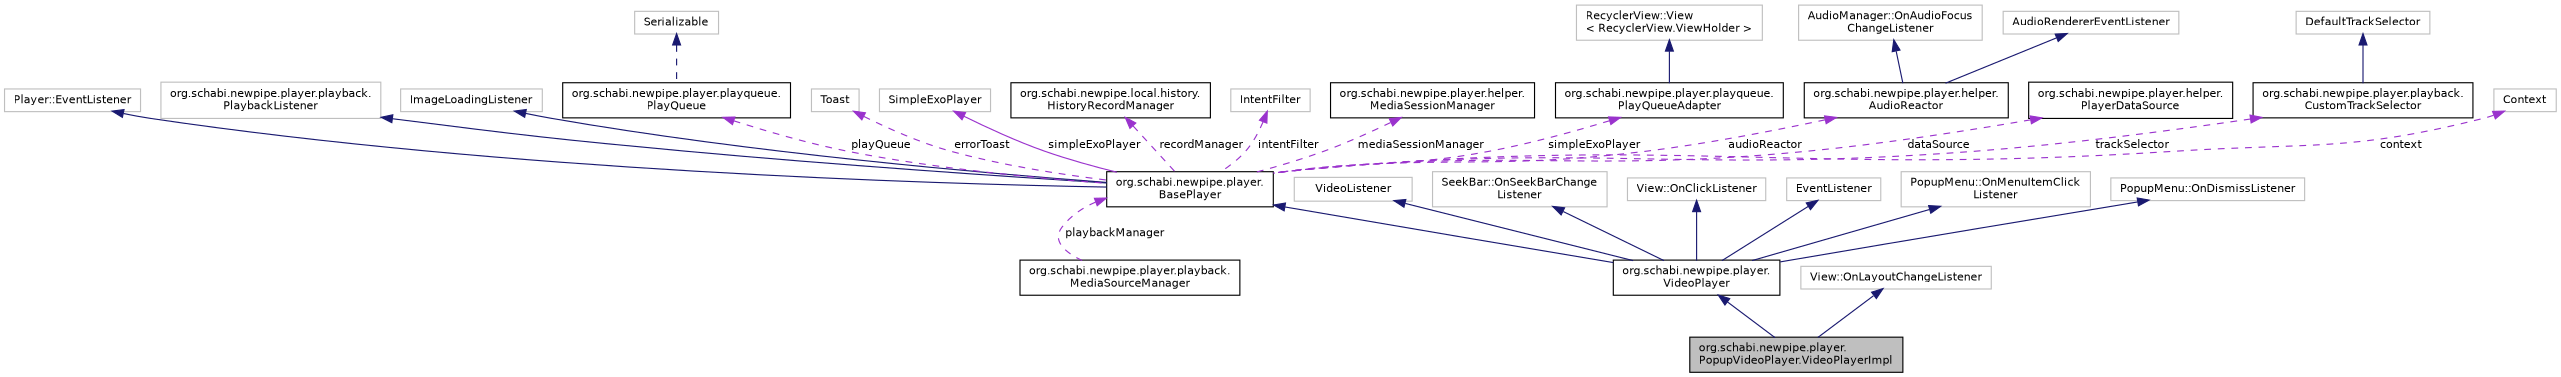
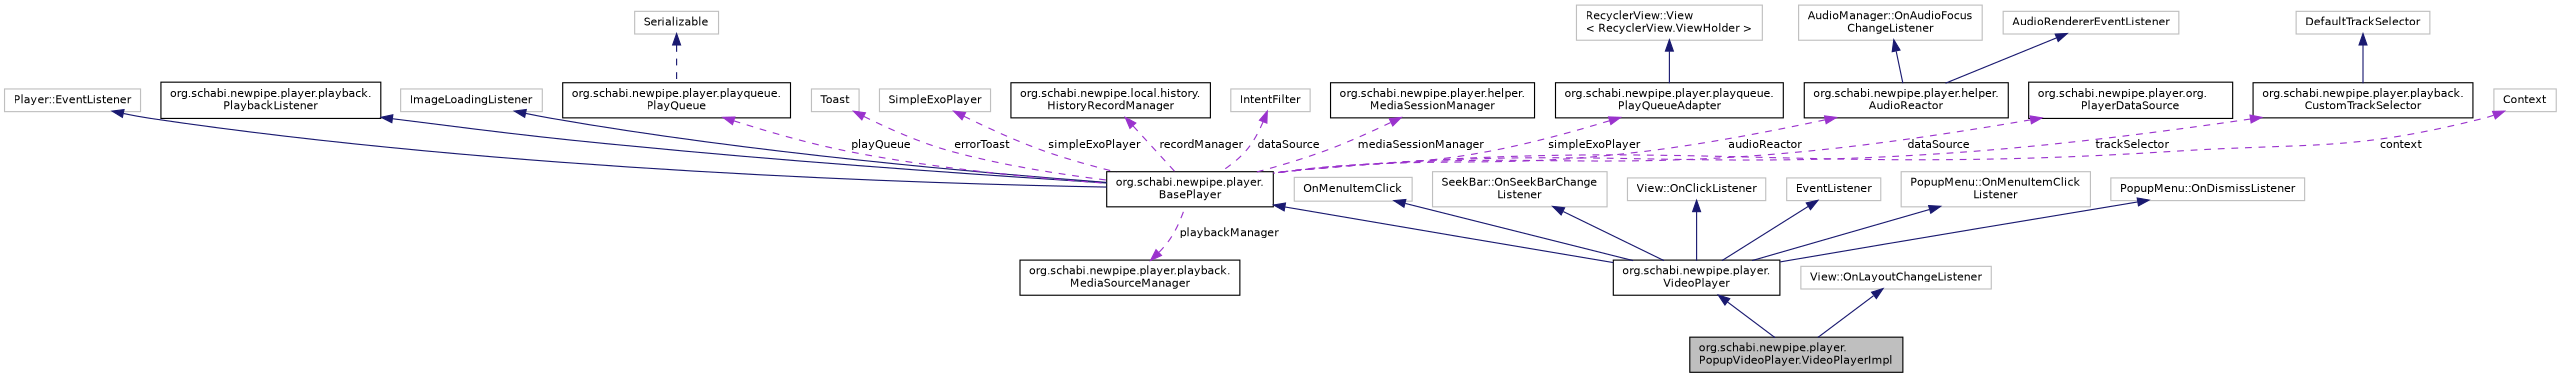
  digraph {
    rankdir=TB
    node [color=grey75 fillcolor=white fontname=Helvetica fontsize=10 shape=record style=filled]
    edge [color=midnightblue dir=back fontname=Helvetica fontsize=10 labelfontname=Helvetica labelfontsize=10 style=solid]
    n1 [color=black fillcolor=grey75 fontcolor=black height=0.2 label="org.schabi.newpipe.player.\lPopupVideoPlayer.VideoPlayerImpl" width=0.4]
    n2 [color=black height=0.2 label="org.schabi.newpipe.player.\lVideoPlayer" width=0.4]
    n3 [color=black height=0.2 label="org.schabi.newpipe.player.\lBasePlayer" width=0.4]
    n4 [height=0.2 label="Player::EventListener" width=0.4]
-   n5 [height=0.2 label="org.schabi.newpipe.player.playback.\lPlaybackListener" width=0.4]
+   n5 [color=black height=0.2 label="org.schabi.newpipe.player.playback.\lPlaybackListener" width=0.4]
    n6 [height=0.2 label=ImageLoadingListener width=0.4]
    n7 [color=black height=0.2 label="org.schabi.newpipe.player.playqueue.\lPlayQueue" width=0.4]
    n8 [height=0.2 label=Serializable width=0.4]
    n9 [height=0.2 label=Toast width=0.4]
    n10 [height=0.2 label=SimpleExoPlayer width=0.4]
    n11 [color=black height=0.2 label="org.schabi.newpipe.local.history.\lHistoryRecordManager" width=0.4]
    n12 [height=0.2 label=IntentFilter width=0.4]
    n13 [color=black height=0.2 label="org.schabi.newpipe.player.helper.\lMediaSessionManager" width=0.4]
    n14 [color=black height=0.2 label="org.schabi.newpipe.player.playqueue.\lPlayQueueAdapter" width=0.4]
    n15 [height=0.2 label="RecyclerView::View\l\< RecyclerView.ViewHolder \>" width=0.4]
    n16 [color=black height=0.2 label="org.schabi.newpipe.player.helper.\lAudioReactor" width=0.4]
    n17 [height=0.2 label="AudioManager::OnAudioFocus\lChangeListener" width=0.4]
    n18 [height=0.2 label=AudioRendererEventListener width=0.4]
-   n19 [color=black height=0.2 label="org.schabi.newpipe.player.helper.\lPlayerDataSource" width=0.4]
+   n19 [color=black height=0.2 label="org.schabi.newpipe.player.org.\lPlayerDataSource" width=0.4]
    n20 [color=black height=0.2 label="org.schabi.newpipe.player.playback.\lCustomTrackSelector" width=0.4]
    n21 [height=0.2 label=DefaultTrackSelector width=0.4]
    n22 [height=0.2 label=Context width=0.4]
    n23 [color=black height=0.2 label="org.schabi.newpipe.player.playback.\lMediaSourceManager" width=0.4]
-   n24 [height=0.2 label=VideoListener width=0.4]
+   n24 [height=0.2 label=OnMenuItemClick width=0.4]
    n25 [height=0.2 label="SeekBar::OnSeekBarChange\lListener" width=0.4]
    n26 [height=0.2 label="View::OnClickListener" width=0.4]
    n27 [height=0.2 label=EventListener width=0.4]
    n28 [height=0.2 label="PopupMenu::OnMenuItemClick\lListener" width=0.4]
    n29 [height=0.2 label="PopupMenu::OnDismissListener" width=0.4]
    n30 [height=0.2 label="View::OnLayoutChangeListener" width=0.4]
    n2 -> n1
    n3 -> n2
    n4 -> n3
    n5 -> n3
    n6 -> n3
    n7 -> n3 [color=darkorchid3 label=" playQueue" style=dashed]
    n8 -> n7 [style=dashed]
    n9 -> n3 [color=darkorchid3 label=" errorToast" style=dashed]
-   n10 -> n3 [color=darkorchid3 label=" simpleExoPlayer"]
+   n10 -> n3 [color=darkorchid3 label=" simpleExoPlayer" style=dashed]
    n11 -> n3 [color=darkorchid3 label=" recordManager" style=dashed]
-   n12 -> n3 [color=darkorchid3 label=" intentFilter" style=dashed]
+   n12 -> n3 [color=darkorchid3 label=" dataSource" style=dashed]
    n13 -> n3 [color=darkorchid3 label=" mediaSessionManager" style=dashed]
    n14 -> n3 [color=darkorchid3 label=" simpleExoPlayer" style=dashed]
    n15 -> n14
    n16 -> n3 [color=darkorchid3 label=" audioReactor" style=dashed]
    n17 -> n16
    n18 -> n16
    n19 -> n3 [color=darkorchid3 label=" dataSource" style=dashed]
    n20 -> n3 [color=darkorchid3 label=" trackSelector" style=dashed]
    n21 -> n20
    n22 -> n3 [color=darkorchid3 label=" context" style=dashed]
-   n3 -> n23 [color=darkorchid3 label=" playbackManager" style=dashed]
+   n23 -> n3 [color=darkorchid3 label=" playbackManager" style=dashed]
    n24 -> n2
    n25 -> n2
    n26 -> n2
    n27 -> n2
    n28 -> n2
    n29 -> n2
    n30 -> n1
  }
